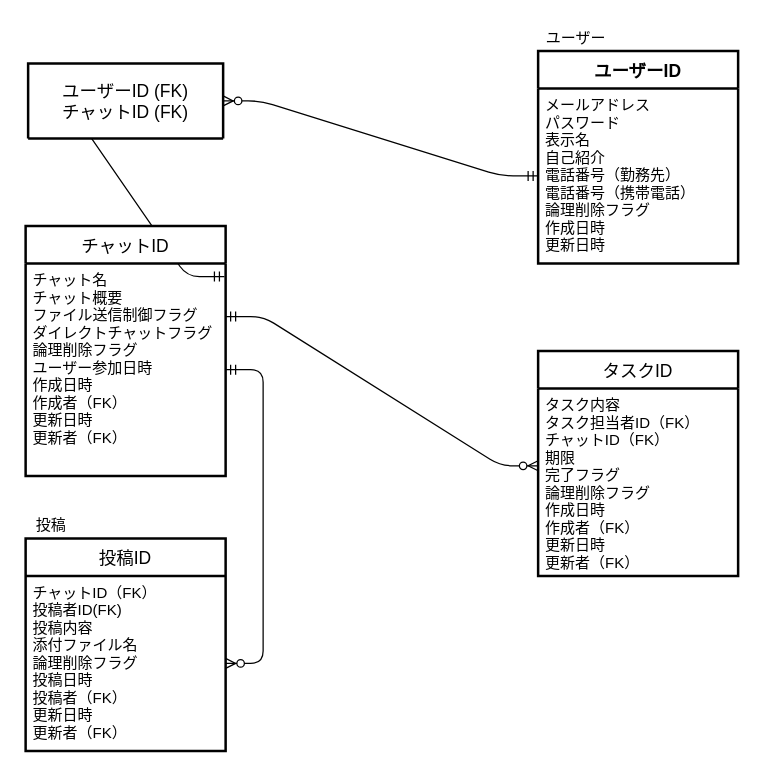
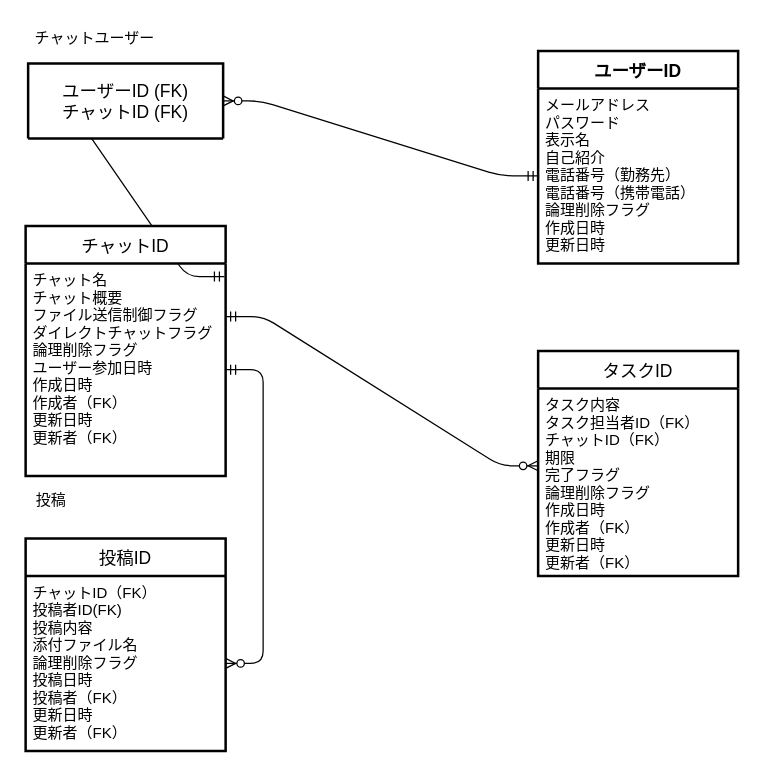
  <mxCell id="0" />
  <mxCell id="1" parent="0" />
  <mxCell id="2" value="" style="edgeStyle=entityRelationEdgeStyle;fontSize=12;html=1;endArrow=ERzeroToMany;startArrow=ERmandOne;" edge="1" parent="1" source="15" target="7"><mxGeometry width="100" height="100" relative="1" as="geometry"><mxPoint x="370" y="190" as="sourcePoint" /><mxPoint x="250" y="80" as="targetPoint" /></mxGeometry></mxCell>
  <mxCell id="3" value="" style="edgeStyle=entityRelationEdgeStyle;fontSize=12;html=1;endArrow=ERoneToMany;startArrow=ERmandOne;entryX=0;entryY=0.5;entryDx=0;entryDy=0;exitX=0.994;exitY=0.062;exitDx=0;exitDy=0;exitPerimeter=0;" edge="1" parent="1" source="5" target="7"><mxGeometry width="100" height="100" relative="1" as="geometry"><mxPoint x="40" y="240" as="sourcePoint" /><mxPoint x="42" y="55" as="targetPoint" /></mxGeometry></mxCell>
  <mxCell id="4" value="チャットID" style="swimlane;childLayout=stackLayout;horizontal=1;startSize=30;horizontalStack=0;rounded=1;fontSize=14;fontStyle=0;strokeWidth=2;resizeParent=0;resizeLast=1;shadow=0;dashed=0;align=center;arcSize=0;" vertex="1" parent="1"><mxGeometry x="20" y="180" width="160" height="200" as="geometry" /></mxCell>
  <mxCell id="5" value="チャット名&#10;チャット概要&#10;ファイル送信制御フラグ&#10;ダイレクトチャットフラグ&#10;論理削除フラグ&#10;ユーザー参加日時&#10;作成日時&#10;作成者（FK）&#10;更新日時&#10;更新者（FK）" style="align=left;strokeColor=none;fillColor=none;spacingLeft=4;fontSize=12;verticalAlign=top;resizable=0;rotatable=0;part=1;" vertex="1" parent="4"><mxGeometry y="30" width="160" height="170" as="geometry" /></mxCell>
  <mxCell id="6" value="" style="edgeStyle=entityRelationEdgeStyle;fontSize=12;html=1;endArrow=ERzeroToMany;startArrow=ERmandOne;" edge="1" parent="1" source="5" target="13"><mxGeometry width="100" height="100" relative="1" as="geometry"><mxPoint x="260" y="510" as="sourcePoint" /><mxPoint x="360" y="410" as="targetPoint" /></mxGeometry></mxCell>
  <mxCell id="7" value="ユーザーID (FK)&#10;チャットID (FK)" style="swimlane;childLayout=stackLayout;horizontal=1;startSize=120;horizontalStack=0;rounded=1;fontSize=14;fontStyle=0;strokeWidth=2;resizeParent=0;resizeLast=1;shadow=0;dashed=0;align=center;arcSize=0;" vertex="1" parent="1"><mxGeometry x="22" y="50" width="156" height="60" as="geometry" /></mxCell>
- <mxCell id="8" value="ユーザー" style="text;html=1;align=center;verticalAlign=middle;resizable=0;points=[];autosize=1;" vertex="1" parent="1"><mxGeometry x="430" y="20" width="60" height="20" as="geometry" /></mxCell>
- <mxCell id="9" value="投稿" style="text;html=1;align=center;verticalAlign=middle;resizable=0;points=[];autosize=1;" vertex="1" parent="1"><mxGeometry x="20" y="410" width="40" height="20" as="geometry" /></mxCell>
+ <mxCell id="9" value="投稿" style="text;html=1;align=center;verticalAlign=middle;resizable=0;points=[];autosize=1;" vertex="1" parent="1"><mxGeometry x="20" y="390" width="40" height="20" as="geometry" /></mxCell>
+ <mxCell id="10" value="チャットユーザー" style="text;html=1;align=center;verticalAlign=middle;resizable=0;points=[];autosize=1;" vertex="1" parent="1"><mxGeometry x="20" y="20" width="110" height="20" as="geometry" /></mxCell>
  <mxCell id="11" value="" style="edgeStyle=entityRelationEdgeStyle;fontSize=12;html=1;endArrow=ERzeroToMany;startArrow=ERmandOne;entryX=0;entryY=0.413;entryDx=0;entryDy=0;entryPerimeter=0;exitX=1;exitY=0.25;exitDx=0;exitDy=0;" edge="1" parent="1" source="5" target="17"><mxGeometry width="100" height="100" relative="1" as="geometry"><mxPoint x="290" y="600" as="sourcePoint" /><mxPoint x="390" y="500" as="targetPoint" /></mxGeometry></mxCell>
  <mxCell id="12" value="投稿ID" style="swimlane;childLayout=stackLayout;horizontal=1;startSize=30;horizontalStack=0;rounded=1;fontSize=14;fontStyle=0;strokeWidth=2;resizeParent=0;resizeLast=1;shadow=0;dashed=0;align=center;arcSize=0;" vertex="1" parent="1"><mxGeometry x="20" y="430" width="160" height="170" as="geometry" /></mxCell>
  <mxCell id="13" value="チャットID（FK）&#10;投稿者ID(FK)&#10;投稿内容&#10;添付ファイル名&#10;論理削除フラグ&#10;投稿日時&#10;投稿者（FK）&#10;更新日時&#10;更新者（FK）" style="align=left;strokeColor=none;fillColor=none;spacingLeft=4;fontSize=12;verticalAlign=top;resizable=0;rotatable=0;part=1;" vertex="1" parent="12"><mxGeometry y="30" width="160" height="140" as="geometry" /></mxCell>
  <mxCell id="14" value="ユーザーID" style="swimlane;childLayout=stackLayout;horizontal=1;startSize=30;horizontalStack=0;rounded=1;fontSize=14;fontStyle=1;strokeWidth=2;resizeParent=0;resizeLast=1;shadow=0;dashed=0;align=center;arcSize=0;" vertex="1" parent="1"><mxGeometry x="430" y="40" width="160" height="170" as="geometry" /></mxCell>
  <mxCell id="15" value="メールアドレス&#10;パスワード&#10;表示名&#10;自己紹介&#10;電話番号（勤務先）&#10;電話番号（携帯電話）&#10;論理削除フラグ&#10;作成日時&#10;更新日時&#10;" style="align=left;strokeColor=none;fillColor=none;spacingLeft=4;fontSize=12;verticalAlign=top;resizable=0;rotatable=0;part=1;" vertex="1" parent="14"><mxGeometry y="30" width="160" height="140" as="geometry" /></mxCell>
  <mxCell id="16" value="タスクID" style="swimlane;childLayout=stackLayout;horizontal=1;startSize=30;horizontalStack=0;rounded=1;fontSize=14;fontStyle=0;strokeWidth=2;resizeParent=0;resizeLast=1;shadow=0;dashed=0;align=center;arcSize=0;" vertex="1" parent="1"><mxGeometry x="430" y="280" width="160" height="180" as="geometry" /></mxCell>
  <mxCell id="17" value="タスク内容&#10;タスク担当者ID（FK）&#10;チャットID（FK）&#10;期限&#10;完了フラグ&#10;論理削除フラグ&#10;作成日時&#10;作成者（FK）&#10;更新日時&#10;更新者（FK）&#10;" style="align=left;strokeColor=none;fillColor=none;spacingLeft=4;fontSize=12;verticalAlign=top;resizable=0;rotatable=0;part=1;" vertex="1" parent="16"><mxGeometry y="30" width="160" height="150" as="geometry" /></mxCell>
